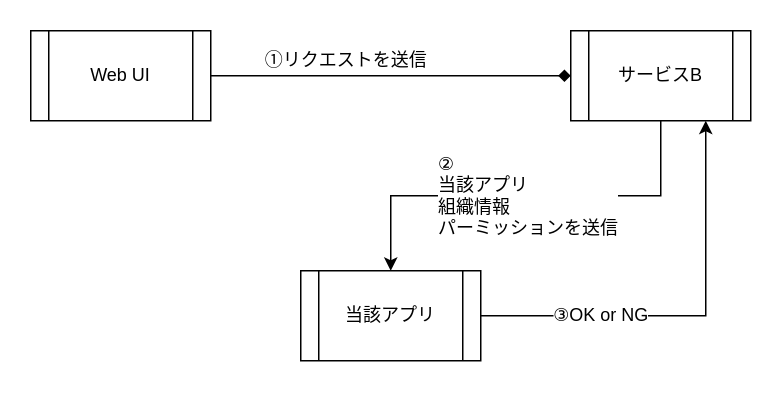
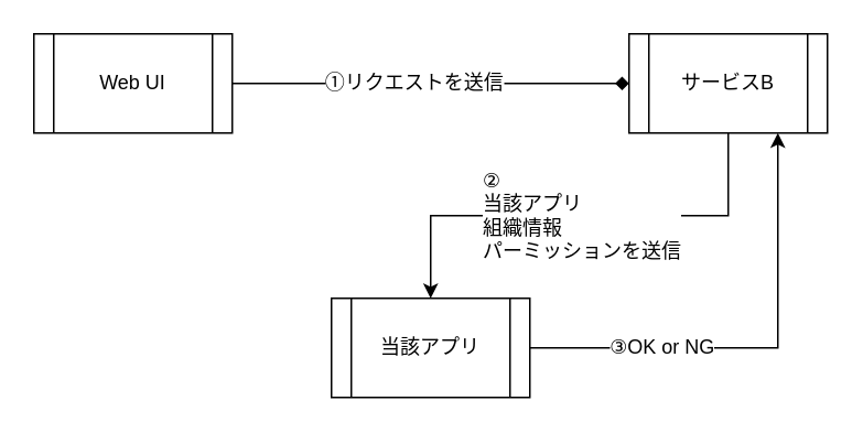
  <mxCell id="0" />
  <mxCell id="1" parent="0" />
  <mxCell id="2" style="edgeStyle=orthogonalEdgeStyle;rounded=0;orthogonalLoop=1;jettySize=auto;html=1;exitX=1;exitY=0.5;exitDx=0;exitDy=0;entryX=0;entryY=0.5;entryDx=0;entryDy=0;endArrow=diamond;" parent="1" source="3" target="7" edge="1"><mxGeometry relative="1" as="geometry" /></mxCell>
  <mxCell id="3" value="Web UI" style="shape=process;whiteSpace=wrap;html=1;backgroundOutline=1;labelBackgroundColor=none;" parent="1" vertex="1"><mxGeometry x="20" y="20" width="120" height="60" as="geometry" /></mxCell>
  <mxCell id="4" style="edgeStyle=orthogonalEdgeStyle;rounded=0;orthogonalLoop=1;jettySize=auto;html=1;exitX=1;exitY=0.5;exitDx=0;exitDy=0;entryX=0.75;entryY=1;entryDx=0;entryDy=0;fontColor=#000000;" parent="1" source="5" target="7" edge="1"><mxGeometry relative="1" as="geometry" /></mxCell>
  <mxCell id="5" value="当該アプリ" style="shape=process;whiteSpace=wrap;html=1;backgroundOutline=1;labelBackgroundColor=none;" parent="1" vertex="1"><mxGeometry x="200" y="180" width="120" height="60" as="geometry" /></mxCell>
  <mxCell id="6" style="edgeStyle=orthogonalEdgeStyle;rounded=0;orthogonalLoop=1;jettySize=auto;html=1;exitX=0.5;exitY=1;exitDx=0;exitDy=0;entryX=0.5;entryY=0;entryDx=0;entryDy=0;" parent="1" source="7" target="5" edge="1"><mxGeometry relative="1" as="geometry" /></mxCell>
  <mxCell id="7" value="サービスB" style="shape=process;whiteSpace=wrap;html=1;backgroundOutline=1;labelBackgroundColor=none;" parent="1" vertex="1"><mxGeometry x="380" y="20" width="120" height="60" as="geometry" /></mxCell>
- <mxCell id="8" value="①リクエストを送信" style="text;html=1;align=center;verticalAlign=middle;resizable=0;points=[];autosize=1;strokeColor=none;fontColor=#000000;labelBackgroundColor=#FFFFFF;" parent="1" vertex="1"><mxGeometry x="170" y="30" width="120" height="20" as="geometry" /></mxCell>
+ <mxCell id="8" value="①リクエストを送信" style="text;html=1;align=center;verticalAlign=middle;resizable=0;points=[];autosize=1;strokeColor=none;fontColor=#000000;labelBackgroundColor=#FFFFFF;" parent="1" vertex="1"><mxGeometry x="190" y="40" width="120" height="20" as="geometry" /></mxCell>
  <mxCell id="9" value="&lt;span&gt;②&lt;br&gt;当該アプリ&lt;/span&gt;&lt;br&gt;&lt;span&gt;組織情報&lt;/span&gt;&lt;br&gt;&lt;span&gt;パーミッションを送信&lt;br&gt;&lt;/span&gt;" style="text;html=1;align=left;verticalAlign=middle;resizable=0;points=[];autosize=1;strokeColor=none;labelBackgroundColor=#ffffff;fontColor=#000000;" parent="1" vertex="1"><mxGeometry x="290" y="100" width="130" height="60" as="geometry" /></mxCell>
  <mxCell id="10" value="③OK or NG" style="text;html=1;align=center;verticalAlign=middle;resizable=0;points=[];autosize=1;strokeColor=none;fontColor=#000000;labelBackgroundColor=#ffffff;" parent="1" vertex="1"><mxGeometry x="360" y="200" width="80" height="20" as="geometry" /></mxCell>
